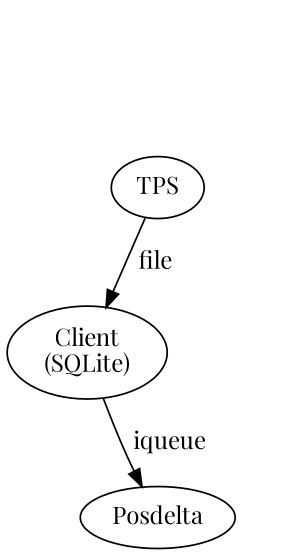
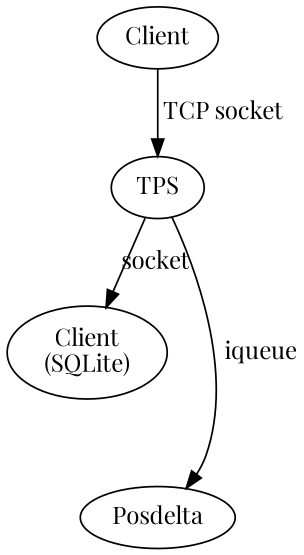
  digraph {
    fontname="Playfair Display"
    node [fontname="Playfair Display"]
    edge [fontname="Playfair Display"]
    n1 [label="Client\n(SQLite)"]
    TPS
    Posdelta
-   TPS -> n1 [label=" file"]
-   n1 -> Posdelta [label=" iqueue"]
+   Client
+   TPS -> n1 [label=" socket"]
+   TPS -> Posdelta [label=" iqueue"]
+   Client -> TPS [label=" TCP socket"]
  }
